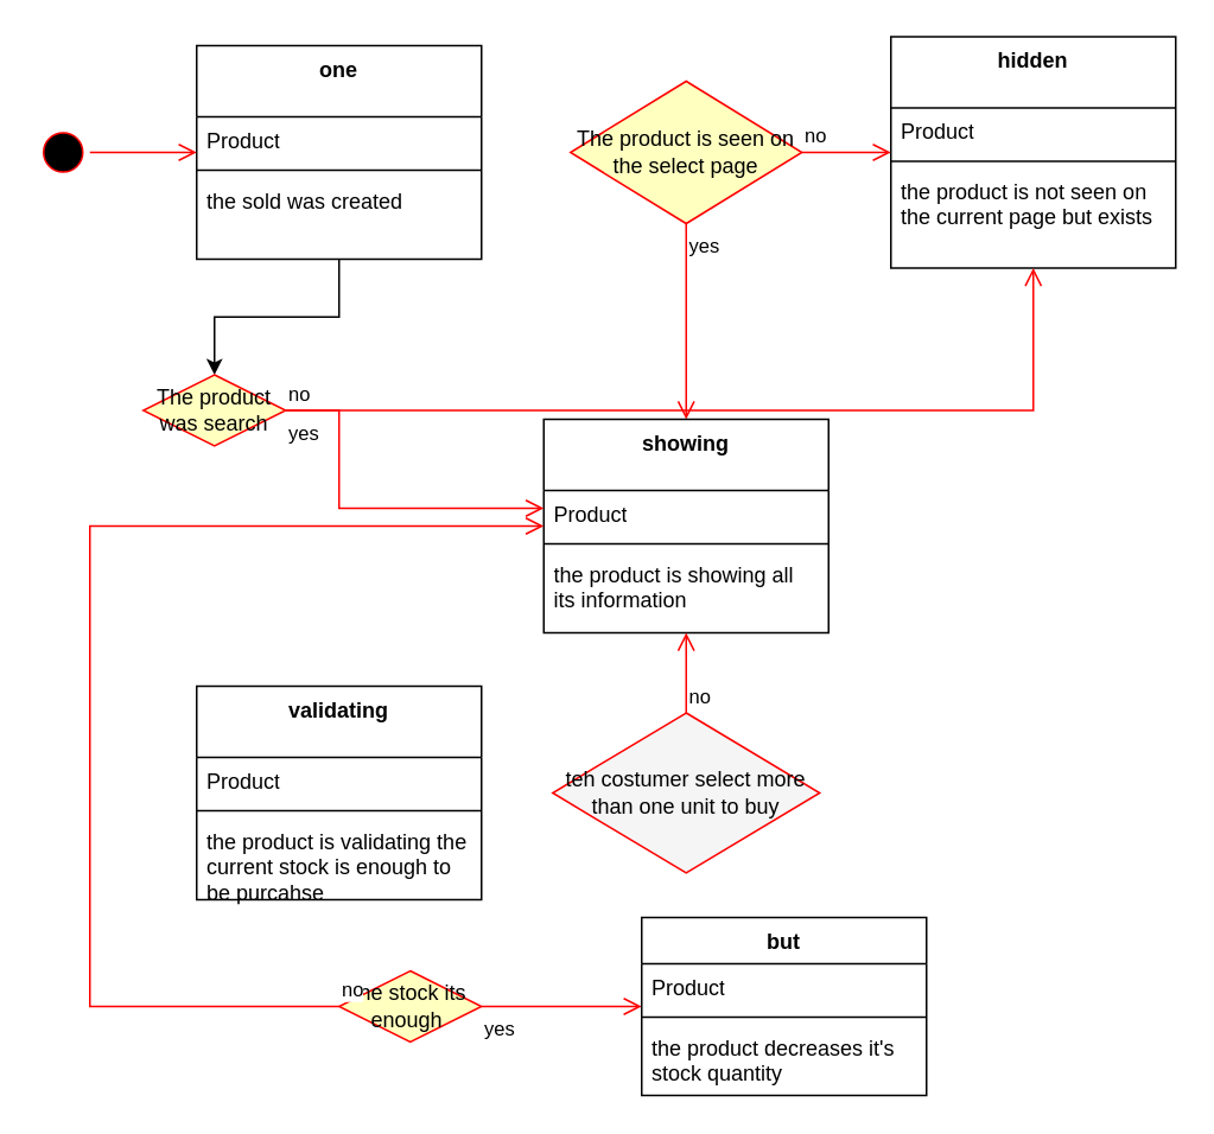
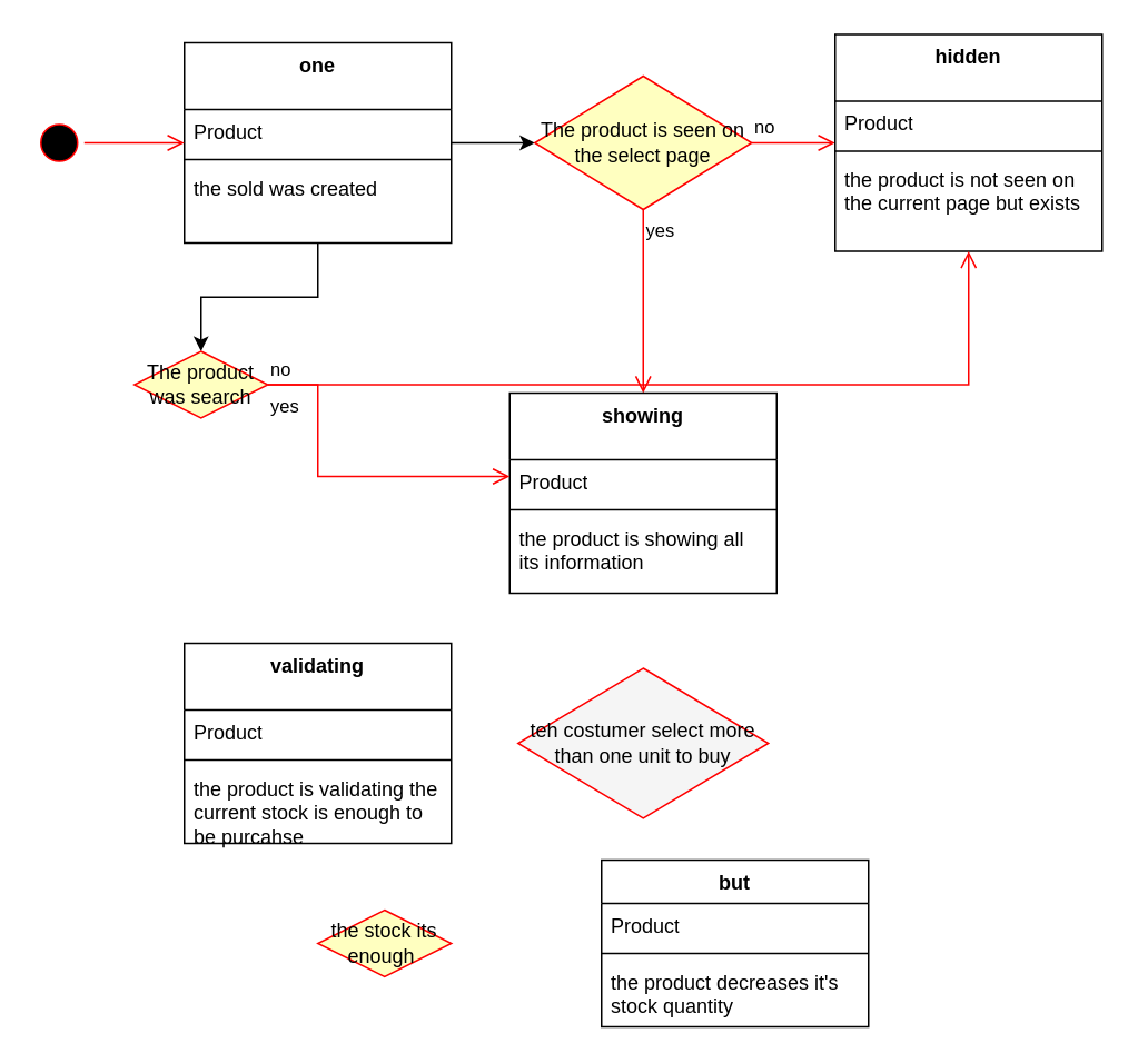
  <mxCell id="0" />
  <mxCell id="1" parent="0" />
+ <mxCell id="2" style="edgeStyle=orthogonalEdgeStyle;rounded=0;orthogonalLoop=1;jettySize=auto;html=1;" edge="1" parent="1" source="4" target="10"><mxGeometry relative="1" as="geometry" /></mxCell>
  <mxCell id="3" style="edgeStyle=orthogonalEdgeStyle;rounded=0;orthogonalLoop=1;jettySize=auto;html=1;" edge="1" parent="1" source="4" target="21"><mxGeometry relative="1" as="geometry" /></mxCell>
  <mxCell id="4" value="one" style="swimlane;fontStyle=1;align=center;verticalAlign=top;childLayout=stackLayout;horizontal=1;startSize=40;horizontalStack=0;resizeParent=1;resizeParentMax=0;resizeLast=0;collapsible=1;marginBottom=0;whiteSpace=wrap;html=1;" parent="1" vertex="1"><mxGeometry x="110" y="25" width="160" height="120" as="geometry" /></mxCell>
  <mxCell id="5" value="Product" style="text;strokeColor=none;fillColor=none;align=left;verticalAlign=top;spacingLeft=4;spacingRight=4;overflow=hidden;rotatable=0;points=[[0,0.5],[1,0.5]];portConstraint=eastwest;whiteSpace=wrap;html=1;" parent="4" vertex="1"><mxGeometry y="40" width="160" height="26" as="geometry" /></mxCell>
  <mxCell id="6" value="" style="line;strokeWidth=1;fillColor=none;align=left;verticalAlign=middle;spacingTop=-1;spacingLeft=3;spacingRight=3;rotatable=0;labelPosition=right;points=[];portConstraint=eastwest;strokeColor=inherit;" parent="4" vertex="1"><mxGeometry y="66" width="160" height="8" as="geometry" /></mxCell>
  <mxCell id="7" value="the sold was created&amp;nbsp;" style="text;strokeColor=none;fillColor=none;align=left;verticalAlign=top;spacingLeft=4;spacingRight=4;overflow=hidden;rotatable=0;points=[[0,0.5],[1,0.5]];portConstraint=eastwest;whiteSpace=wrap;html=1;" parent="4" vertex="1"><mxGeometry y="74" width="160" height="46" as="geometry" /></mxCell>
  <mxCell id="8" value="" style="ellipse;html=1;shape=startState;fillColor=#000000;strokeColor=#ff0000;" parent="1" vertex="1"><mxGeometry x="20" y="70" width="30" height="30" as="geometry" /></mxCell>
  <mxCell id="9" value="" style="edgeStyle=orthogonalEdgeStyle;html=1;verticalAlign=bottom;endArrow=open;endSize=8;strokeColor=#ff0000;rounded=0;" parent="1" source="8" target="4" edge="1"><mxGeometry relative="1" as="geometry"><mxPoint x="125" y="125" as="targetPoint" /></mxGeometry></mxCell>
  <mxCell id="10" value="The product is seen on the select page" style="rhombus;whiteSpace=wrap;html=1;fontColor=#000000;fillColor=#ffffc0;strokeColor=#ff0000;" vertex="1" parent="1"><mxGeometry x="320" y="45" width="130" height="80" as="geometry" /></mxCell>
  <mxCell id="11" value="no" style="edgeStyle=orthogonalEdgeStyle;html=1;align=left;verticalAlign=bottom;endArrow=open;endSize=8;strokeColor=#ff0000;rounded=0;" edge="1" source="10" parent="1" target="17"><mxGeometry x="-1" relative="1" as="geometry"><mxPoint x="520" y="85" as="targetPoint" /></mxGeometry></mxCell>
  <mxCell id="12" value="yes" style="edgeStyle=orthogonalEdgeStyle;html=1;align=left;verticalAlign=top;endArrow=open;endSize=8;strokeColor=#ff0000;rounded=0;" edge="1" source="10" parent="1" target="13"><mxGeometry x="-1" relative="1" as="geometry"><mxPoint x="360" y="170" as="targetPoint" /></mxGeometry></mxCell>
  <mxCell id="13" value="showing" style="swimlane;fontStyle=1;align=center;verticalAlign=top;childLayout=stackLayout;horizontal=1;startSize=40;horizontalStack=0;resizeParent=1;resizeParentMax=0;resizeLast=0;collapsible=1;marginBottom=0;whiteSpace=wrap;html=1;" vertex="1" parent="1"><mxGeometry x="305" y="235" width="160" height="120" as="geometry" /></mxCell>
  <mxCell id="14" value="Product" style="text;strokeColor=none;fillColor=none;align=left;verticalAlign=top;spacingLeft=4;spacingRight=4;overflow=hidden;rotatable=0;points=[[0,0.5],[1,0.5]];portConstraint=eastwest;whiteSpace=wrap;html=1;" vertex="1" parent="13"><mxGeometry y="40" width="160" height="26" as="geometry" /></mxCell>
  <mxCell id="15" value="" style="line;strokeWidth=1;fillColor=none;align=left;verticalAlign=middle;spacingTop=-1;spacingLeft=3;spacingRight=3;rotatable=0;labelPosition=right;points=[];portConstraint=eastwest;strokeColor=inherit;" vertex="1" parent="13"><mxGeometry y="66" width="160" height="8" as="geometry" /></mxCell>
  <mxCell id="16" value="the product is showing all its information&amp;nbsp;&amp;nbsp;" style="text;strokeColor=none;fillColor=none;align=left;verticalAlign=top;spacingLeft=4;spacingRight=4;overflow=hidden;rotatable=0;points=[[0,0.5],[1,0.5]];portConstraint=eastwest;whiteSpace=wrap;html=1;" vertex="1" parent="13"><mxGeometry y="74" width="160" height="46" as="geometry" /></mxCell>
  <mxCell id="17" value="hidden" style="swimlane;fontStyle=1;align=center;verticalAlign=top;childLayout=stackLayout;horizontal=1;startSize=40;horizontalStack=0;resizeParent=1;resizeParentMax=0;resizeLast=0;collapsible=1;marginBottom=0;whiteSpace=wrap;html=1;" vertex="1" parent="1"><mxGeometry x="500" y="20" width="160" height="130" as="geometry" /></mxCell>
  <mxCell id="18" value="Product" style="text;strokeColor=none;fillColor=none;align=left;verticalAlign=top;spacingLeft=4;spacingRight=4;overflow=hidden;rotatable=0;points=[[0,0.5],[1,0.5]];portConstraint=eastwest;whiteSpace=wrap;html=1;" vertex="1" parent="17"><mxGeometry y="40" width="160" height="26" as="geometry" /></mxCell>
  <mxCell id="19" value="" style="line;strokeWidth=1;fillColor=none;align=left;verticalAlign=middle;spacingTop=-1;spacingLeft=3;spacingRight=3;rotatable=0;labelPosition=right;points=[];portConstraint=eastwest;strokeColor=inherit;" vertex="1" parent="17"><mxGeometry y="66" width="160" height="8" as="geometry" /></mxCell>
  <mxCell id="20" value="the product is not seen on the current page but exists&amp;nbsp;" style="text;strokeColor=none;fillColor=none;align=left;verticalAlign=top;spacingLeft=4;spacingRight=4;overflow=hidden;rotatable=0;points=[[0,0.5],[1,0.5]];portConstraint=eastwest;whiteSpace=wrap;html=1;" vertex="1" parent="17"><mxGeometry y="74" width="160" height="56" as="geometry" /></mxCell>
  <mxCell id="21" value="The product was search" style="rhombus;whiteSpace=wrap;html=1;fontColor=#000000;fillColor=#ffffc0;strokeColor=#ff0000;" vertex="1" parent="1"><mxGeometry x="80" y="210" width="80" height="40" as="geometry" /></mxCell>
  <mxCell id="22" value="no" style="edgeStyle=orthogonalEdgeStyle;html=1;align=left;verticalAlign=bottom;endArrow=open;endSize=8;strokeColor=#ff0000;rounded=0;" edge="1" source="21" parent="1" target="17"><mxGeometry x="-1" relative="1" as="geometry"><mxPoint x="290" y="315" as="targetPoint" /></mxGeometry></mxCell>
  <mxCell id="23" value="yes" style="edgeStyle=orthogonalEdgeStyle;html=1;align=left;verticalAlign=top;endArrow=open;endSize=8;strokeColor=#ff0000;rounded=0;" edge="1" source="21" parent="1" target="13"><mxGeometry x="-1" relative="1" as="geometry"><mxPoint x="150" y="405" as="targetPoint" /><Array as="points"><mxPoint x="190" y="285" /></Array></mxGeometry></mxCell>
  <mxCell id="24" value="validating" style="swimlane;fontStyle=1;align=center;verticalAlign=top;childLayout=stackLayout;horizontal=1;startSize=40;horizontalStack=0;resizeParent=1;resizeParentMax=0;resizeLast=0;collapsible=1;marginBottom=0;whiteSpace=wrap;html=1;" vertex="1" parent="1"><mxGeometry x="110" y="385" width="160" height="120" as="geometry" /></mxCell>
  <mxCell id="25" value="Product" style="text;strokeColor=none;fillColor=none;align=left;verticalAlign=top;spacingLeft=4;spacingRight=4;overflow=hidden;rotatable=0;points=[[0,0.5],[1,0.5]];portConstraint=eastwest;whiteSpace=wrap;html=1;" vertex="1" parent="24"><mxGeometry y="40" width="160" height="26" as="geometry" /></mxCell>
  <mxCell id="26" value="" style="line;strokeWidth=1;fillColor=none;align=left;verticalAlign=middle;spacingTop=-1;spacingLeft=3;spacingRight=3;rotatable=0;labelPosition=right;points=[];portConstraint=eastwest;strokeColor=inherit;" vertex="1" parent="24"><mxGeometry y="66" width="160" height="8" as="geometry" /></mxCell>
  <mxCell id="27" value="the product is validating the current stock is enough to be purcahse&amp;nbsp;" style="text;strokeColor=none;fillColor=none;align=left;verticalAlign=top;spacingLeft=4;spacingRight=4;overflow=hidden;rotatable=0;points=[[0,0.5],[1,0.5]];portConstraint=eastwest;whiteSpace=wrap;html=1;" vertex="1" parent="24"><mxGeometry y="74" width="160" height="46" as="geometry" /></mxCell>
  <mxCell id="28" value="teh costumer select more than one unit to buy" style="rhombus;whiteSpace=wrap;html=1;fontColor=#000000;fillColor=#f5f5f5;strokeColor=#ff0000;" vertex="1" parent="1"><mxGeometry x="310" y="400" width="150" height="90" as="geometry" /></mxCell>
- <mxCell id="29" value="no" style="edgeStyle=orthogonalEdgeStyle;html=1;align=left;verticalAlign=bottom;endArrow=open;endSize=8;strokeColor=#ff0000;rounded=0;" edge="1" source="28" parent="1" target="13"><mxGeometry x="-1" relative="1" as="geometry"><mxPoint x="380" y="375" as="targetPoint" /></mxGeometry></mxCell>
  <mxCell id="30" value="the stock its enough&amp;nbsp;" style="rhombus;whiteSpace=wrap;html=1;fontColor=#000000;fillColor=#ffffc0;strokeColor=#ff0000;" vertex="1" parent="1"><mxGeometry x="190" y="545" width="80" height="40" as="geometry" /></mxCell>
- <mxCell id="31" value="no" style="edgeStyle=orthogonalEdgeStyle;html=1;align=left;verticalAlign=bottom;endArrow=open;endSize=8;strokeColor=#ff0000;rounded=0;exitX=0;exitY=0.5;exitDx=0;exitDy=0;" edge="1" source="30" parent="1" target="13"><mxGeometry x="-1" relative="1" as="geometry"><mxPoint x="320" y="595" as="targetPoint" /><Array as="points"><mxPoint x="160" y="565" /><mxPoint x="50" y="565" /><mxPoint x="50" y="345" /></Array></mxGeometry></mxCell>
- <mxCell id="32" value="yes" style="edgeStyle=orthogonalEdgeStyle;html=1;align=left;verticalAlign=top;endArrow=open;endSize=8;strokeColor=#ff0000;rounded=0;" edge="1" source="30" parent="1" target="33"><mxGeometry x="-1" relative="1" as="geometry"><mxPoint x="180" y="675" as="targetPoint" /></mxGeometry></mxCell>
  <mxCell id="33" value="but" style="swimlane;fontStyle=1;align=center;verticalAlign=top;childLayout=stackLayout;horizontal=1;startSize=26;horizontalStack=0;resizeParent=1;resizeParentMax=0;resizeLast=0;collapsible=1;marginBottom=0;whiteSpace=wrap;html=1;" vertex="1" parent="1"><mxGeometry x="360" y="515" width="160" height="100" as="geometry" /></mxCell>
  <mxCell id="34" value="Product" style="text;strokeColor=none;fillColor=none;align=left;verticalAlign=top;spacingLeft=4;spacingRight=4;overflow=hidden;rotatable=0;points=[[0,0.5],[1,0.5]];portConstraint=eastwest;whiteSpace=wrap;html=1;" vertex="1" parent="33"><mxGeometry y="26" width="160" height="26" as="geometry" /></mxCell>
  <mxCell id="35" value="" style="line;strokeWidth=1;fillColor=none;align=left;verticalAlign=middle;spacingTop=-1;spacingLeft=3;spacingRight=3;rotatable=0;labelPosition=right;points=[];portConstraint=eastwest;strokeColor=inherit;" vertex="1" parent="33"><mxGeometry y="52" width="160" height="8" as="geometry" /></mxCell>
  <mxCell id="36" value="the product decreases it's stock quantity" style="text;strokeColor=none;fillColor=none;align=left;verticalAlign=top;spacingLeft=4;spacingRight=4;overflow=hidden;rotatable=0;points=[[0,0.5],[1,0.5]];portConstraint=eastwest;whiteSpace=wrap;html=1;" vertex="1" parent="33"><mxGeometry y="60" width="160" height="40" as="geometry" /></mxCell>
